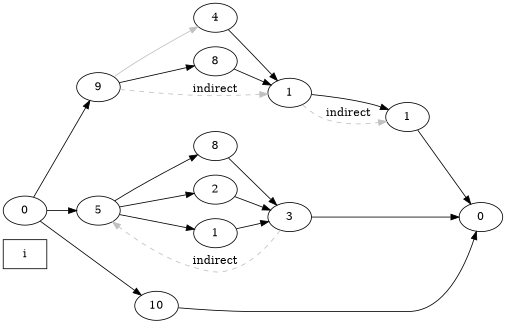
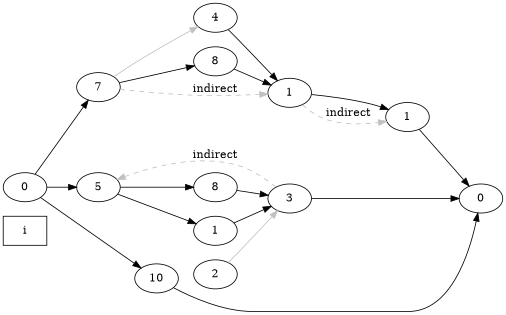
  digraph {
    rankdir=LR
    node [p=6]
    i [D=603.859 T=1605.45 shape=box p=""]
    n2 [label=0 p=7]
-   n3 [label=9 p=5]
+   n3 [label=7 p=5]
    n4 [label=5 p=3]
    n5 [label=10 p=1]
    n6 [label=4 p=5]
    n7 [label=8]
    n8 [label=1 p=0]
    n9 [label=8 p=0]
    n10 [label=2]
    n11 [label=1 p=2]
    n12 [label=0 p=2]
    n13 [label=1 p=2]
    n14 [label=3]
    n2 -> n3
    n2 -> n4
    n2 -> n5
    n3 -> n6 [color=gray]
    n3 -> n7
    n3 -> n8 [color=gray label=indirect style=dashed]
    n4 -> n9
-   n4 -> n10
    n4 -> n11
    n5 -> n12
    n6 -> n8
    n7 -> n8
    n8 -> n13
    n8 -> n13 [color=gray label=indirect style=dashed]
    n9 -> n14
-   n10 -> n14
+   n10 -> n14 [color=gray]
    n11 -> n14
    n13 -> n12
    n14 -> n4 [color=gray label=indirect style=dashed]
    n14 -> n12
  }
